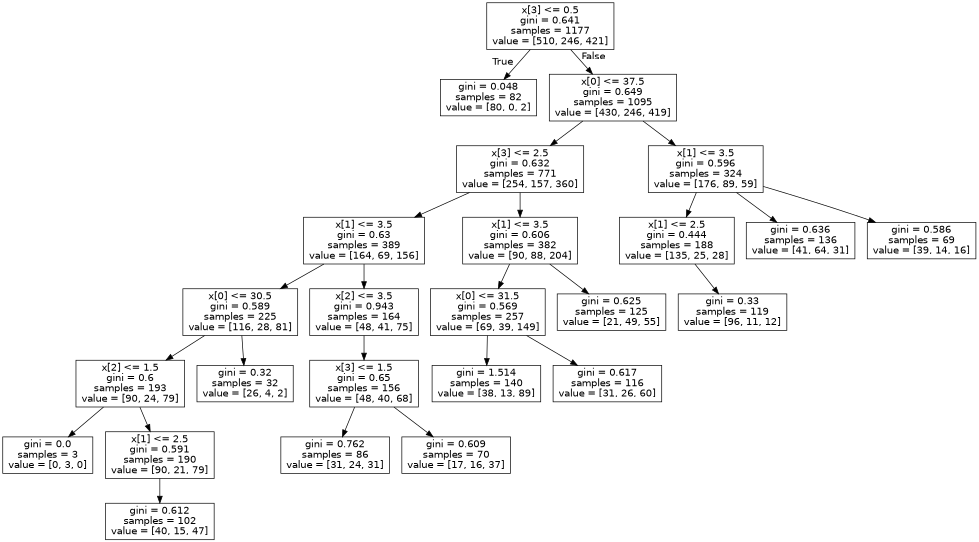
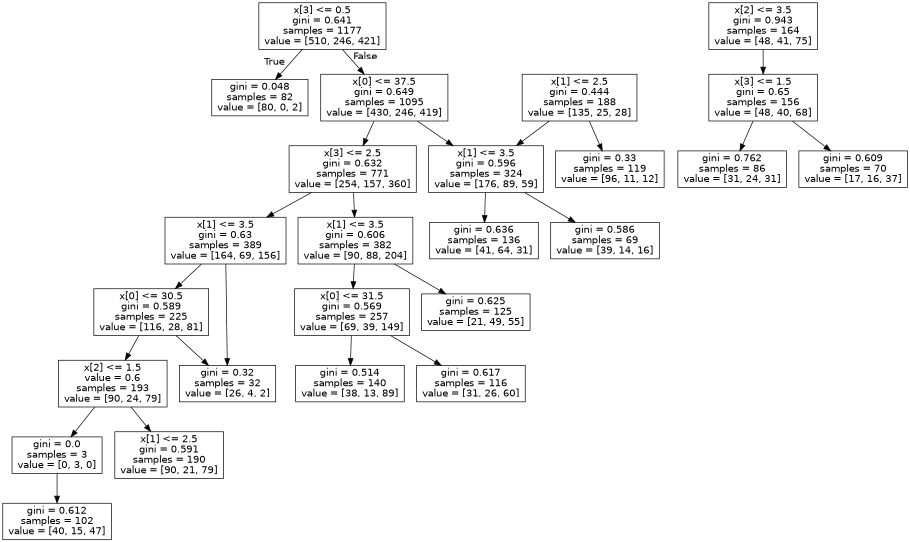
  digraph {
    node [fontname=helvetica shape=box]
    edge [fontname=helvetica]
    n1 [label="x[3] <= 0.5\ngini = 0.641\nsamples = 1177\nvalue = [510, 246, 421]"]
    n2 [label="gini = 0.048\nsamples = 82\nvalue = [80, 0, 2]"]
    n3 [label="x[0] <= 37.5\ngini = 0.649\nsamples = 1095\nvalue = [430, 246, 419]"]
    n4 [label="x[3] <= 2.5\ngini = 0.632\nsamples = 771\nvalue = [254, 157, 360]"]
    n5 [label="x[1] <= 3.5\ngini = 0.596\nsamples = 324\nvalue = [176, 89, 59]"]
    n6 [label="x[1] <= 3.5\ngini = 0.63\nsamples = 389\nvalue = [164, 69, 156]"]
    n7 [label="x[1] <= 3.5\ngini = 0.606\nsamples = 382\nvalue = [90, 88, 204]"]
    n8 [label="x[1] <= 2.5\ngini = 0.444\nsamples = 188\nvalue = [135, 25, 28]"]
    n9 [label="gini = 0.636\nsamples = 136\nvalue = [41, 64, 31]"]
    n10 [label="gini = 0.586\nsamples = 69\nvalue = [39, 14, 16]"]
    n11 [label="x[0] <= 30.5\ngini = 0.589\nsamples = 225\nvalue = [116, 28, 81]"]
    n12 [label="x[2] <= 3.5\ngini = 0.943\nsamples = 164\nvalue = [48, 41, 75]"]
    n13 [label="x[0] <= 31.5\ngini = 0.569\nsamples = 257\nvalue = [69, 39, 149]"]
    n14 [label="gini = 0.625\nsamples = 125\nvalue = [21, 49, 55]"]
-   n15 [label="x[2] <= 1.5\ngini = 0.6\nsamples = 193\nvalue = [90, 24, 79]"]
+   n15 [label="x[2] <= 1.5\nvalue = 0.6\nsamples = 193\nvalue = [90, 24, 79]"]
    n16 [label="gini = 0.32\nsamples = 32\nvalue = [26, 4, 2]"]
    n17 [label="x[3] <= 1.5\ngini = 0.65\nsamples = 156\nvalue = [48, 40, 68]"]
    n18 [label="gini = 0.0\nsamples = 3\nvalue = [0, 3, 0]"]
    n19 [label="x[1] <= 2.5\ngini = 0.591\nsamples = 190\nvalue = [90, 21, 79]"]
    n20 [label="gini = 0.612\nsamples = 102\nvalue = [40, 15, 47]"]
    n21 [label="gini = 0.762\nsamples = 86\nvalue = [31, 24, 31]"]
    n22 [label="gini = 0.609\nsamples = 70\nvalue = [17, 16, 37]"]
-   n23 [label="gini = 1.514\nsamples = 140\nvalue = [38, 13, 89]"]
+   n23 [label="gini = 0.514\nsamples = 140\nvalue = [38, 13, 89]"]
    n24 [label="gini = 0.617\nsamples = 116\nvalue = [31, 26, 60]"]
    n25 [label="gini = 0.33\nsamples = 119\nvalue = [96, 11, 12]"]
    n1 -> n2 [headlabel=True labelangle=45 labeldistance=2.5]
    n1 -> n3 [headlabel=False labelangle=-45 labeldistance=2.5]
    n3 -> n4
    n3 -> n5
    n4 -> n6
    n4 -> n7
-   n5 -> n8
+   n8 -> n5
    n5 -> n9
    n5 -> n10
    n6 -> n11
-   n6 -> n12
+   n6 -> n16
    n7 -> n13
    n7 -> n14
    n8 -> n25
    n11 -> n15
    n11 -> n16
    n12 -> n17
    n13 -> n23
    n13 -> n24
    n15 -> n18
    n15 -> n19
    n17 -> n21
    n17 -> n22
-   n19 -> n20
+   n18 -> n20
  }
